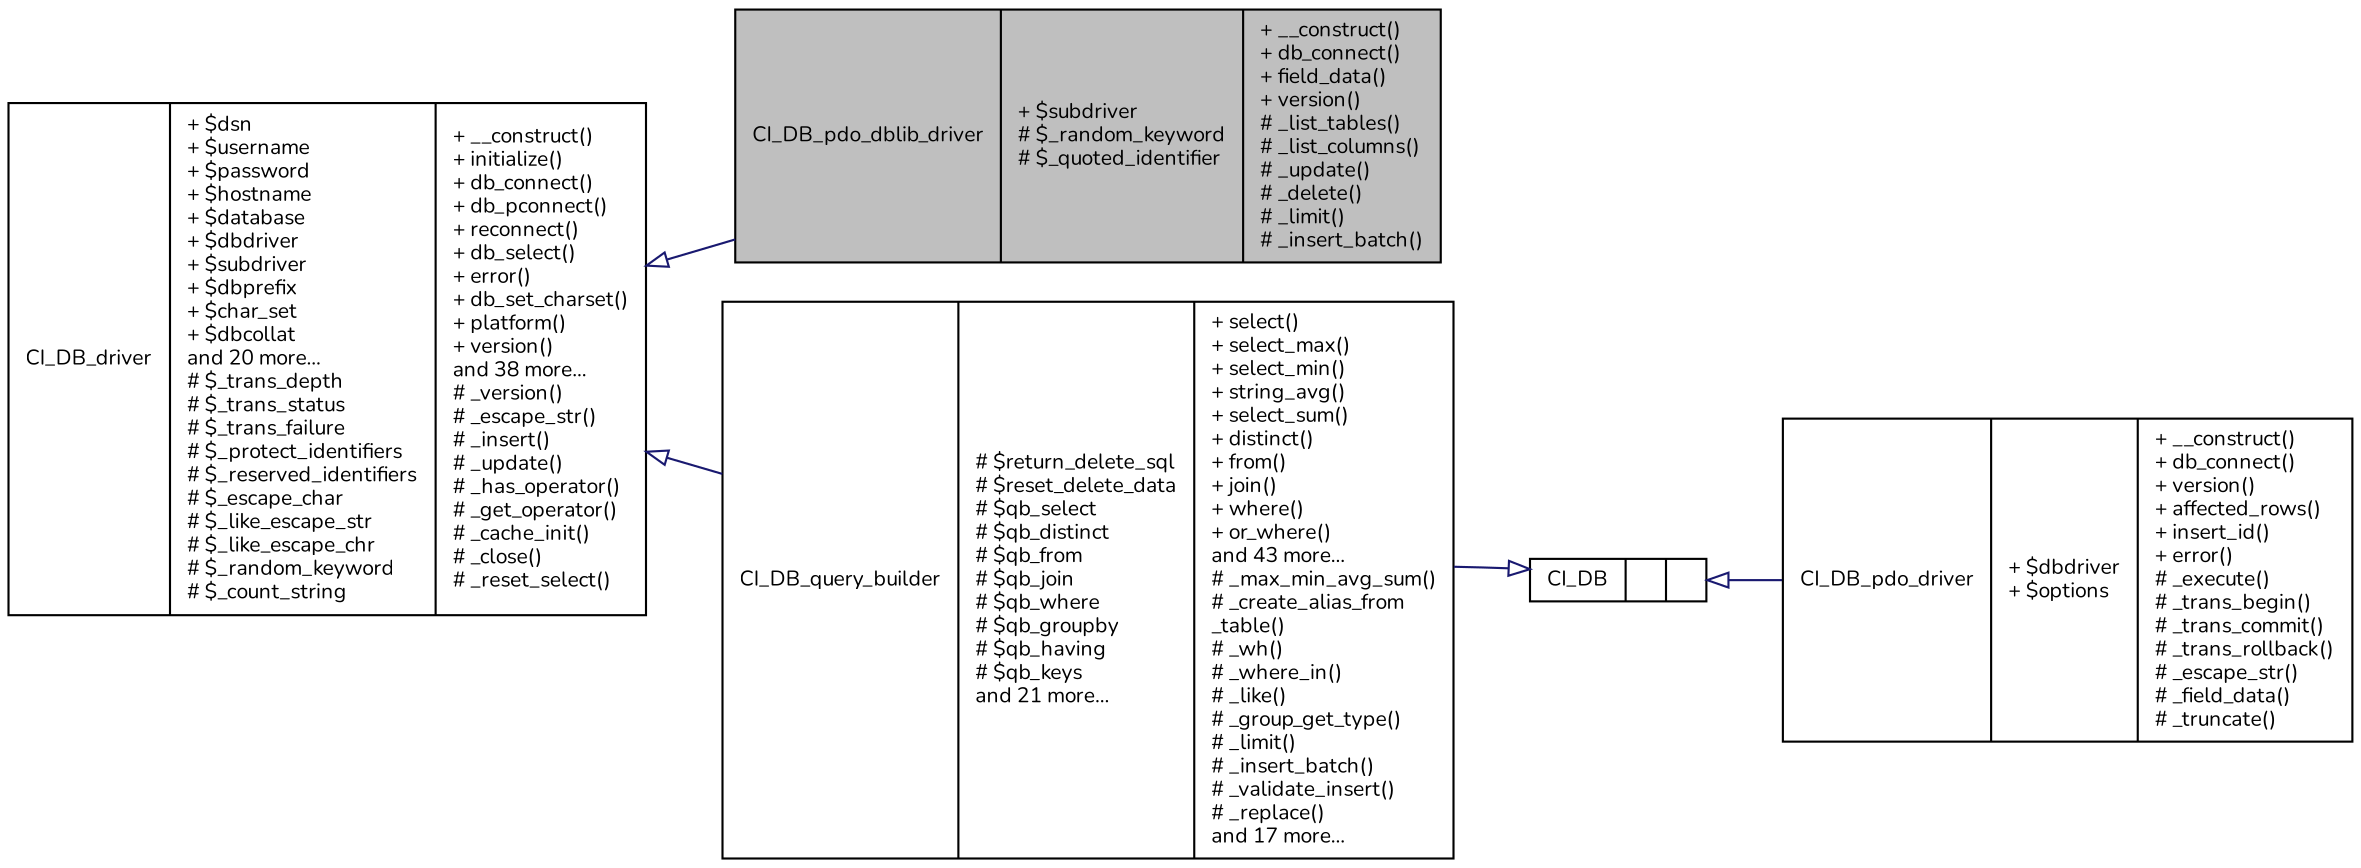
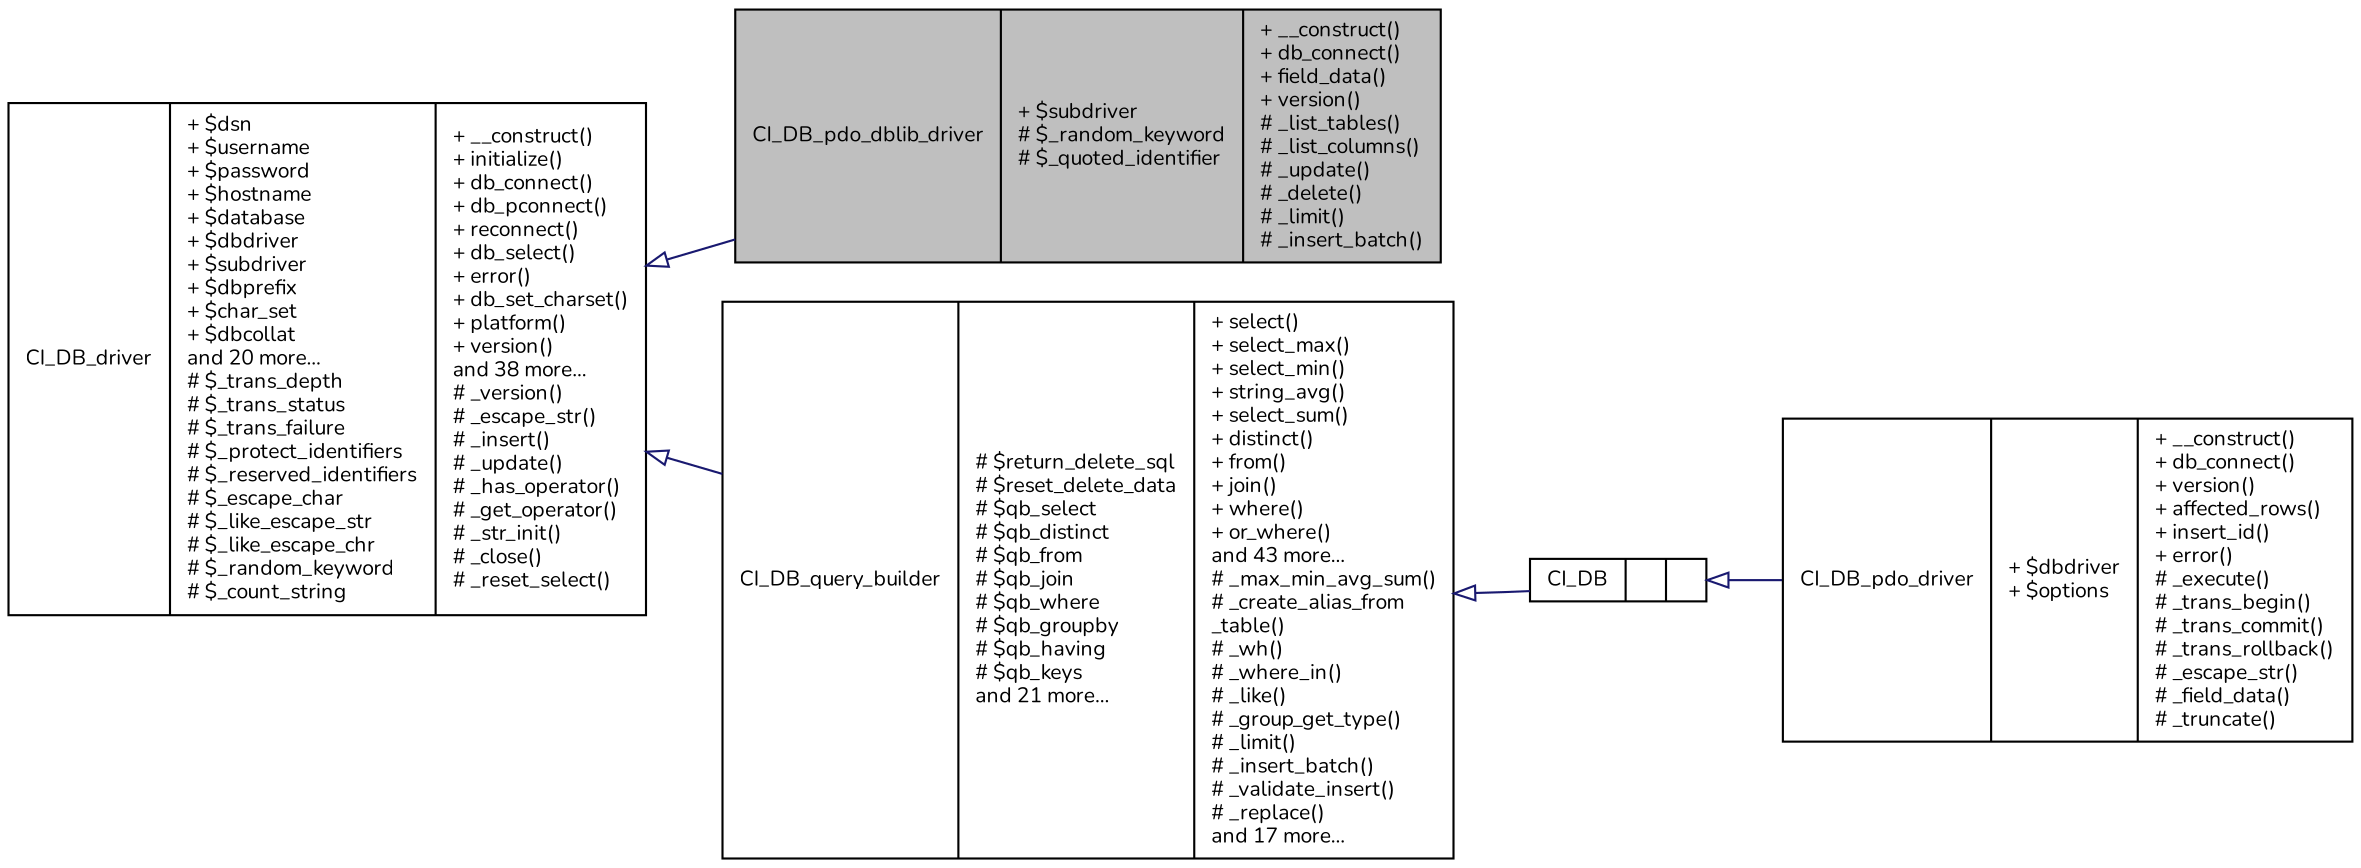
  digraph {
    fontname=Nunito
    rankdir=LR
    node [color=black fillcolor=white fontname=Nunito fontsize=10 shape=record style=filled]
    edge [arrowtail=onormal color=midnightblue dir=back fontname=Nunito fontsize=10 labelfontname=Helvetica labelfontsize=10 style=solid]
    n1 [fillcolor=grey75 fontcolor=black height=0.2 label="{CI_DB_pdo_dblib_driver\n|+ $subdriver\l# $_random_keyword\l# $_quoted_identifier\l|+ __construct()\l+ db_connect()\l+ field_data()\l+ version()\l# _list_tables()\l# _list_columns()\l# _update()\l# _delete()\l# _limit()\l# _insert_batch()\l}" width=0.4]
    n2 [height=0.2 label="{CI_DB_pdo_driver\n|+ $dbdriver\l+ $options\l|+ __construct()\l+ db_connect()\l+ version()\l+ affected_rows()\l+ insert_id()\l+ error()\l# _execute()\l# _trans_begin()\l# _trans_commit()\l# _trans_rollback()\l# _escape_str()\l# _field_data()\l# _truncate()\l}" width=0.4]
    n3 [height=0.2 label="{CI_DB\n||}" width=0.4]
    n4 [height=0.2 label="{CI_DB_query_builder\n|# $return_delete_sql\l# $reset_delete_data\l# $qb_select\l# $qb_distinct\l# $qb_from\l# $qb_join\l# $qb_where\l# $qb_groupby\l# $qb_having\l# $qb_keys\land 21 more...\l|+ select()\l+ select_max()\l+ select_min()\l+ string_avg()\l+ select_sum()\l+ distinct()\l+ from()\l+ join()\l+ where()\l+ or_where()\land 43 more...\l# _max_min_avg_sum()\l# _create_alias_from\l_table()\l# _wh()\l# _where_in()\l# _like()\l# _group_get_type()\l# _limit()\l# _insert_batch()\l# _validate_insert()\l# _replace()\land 17 more...\l}" width=0.4]
-   n5 [height=0.2 label="{CI_DB_driver\n|+ $dsn\l+ $username\l+ $password\l+ $hostname\l+ $database\l+ $dbdriver\l+ $subdriver\l+ $dbprefix\l+ $char_set\l+ $dbcollat\land 20 more...\l# $_trans_depth\l# $_trans_status\l# $_trans_failure\l# $_protect_identifiers\l# $_reserved_identifiers\l# $_escape_char\l# $_like_escape_str\l# $_like_escape_chr\l# $_random_keyword\l# $_count_string\l|+ __construct()\l+ initialize()\l+ db_connect()\l+ db_pconnect()\l+ reconnect()\l+ db_select()\l+ error()\l+ db_set_charset()\l+ platform()\l+ version()\land 38 more...\l# _version()\l# _escape_str()\l# _insert()\l# _update()\l# _has_operator()\l# _get_operator()\l# _cache_init()\l# _close()\l# _reset_select()\l}" width=0.4]
+   n5 [height=0.2 label="{CI_DB_driver\n|+ $dsn\l+ $username\l+ $password\l+ $hostname\l+ $database\l+ $dbdriver\l+ $subdriver\l+ $dbprefix\l+ $char_set\l+ $dbcollat\land 20 more...\l# $_trans_depth\l# $_trans_status\l# $_trans_failure\l# $_protect_identifiers\l# $_reserved_identifiers\l# $_escape_char\l# $_like_escape_str\l# $_like_escape_chr\l# $_random_keyword\l# $_count_string\l|+ __construct()\l+ initialize()\l+ db_connect()\l+ db_pconnect()\l+ reconnect()\l+ db_select()\l+ error()\l+ db_set_charset()\l+ platform()\l+ version()\land 38 more...\l# _version()\l# _escape_str()\l# _insert()\l# _update()\l# _has_operator()\l# _get_operator()\l# _str_init()\l# _close()\l# _reset_select()\l}" width=0.4]
    n3 -> n2
-   n3 -> n4
+   n4 -> n3
    n5 -> n1
    n5 -> n4
  }
